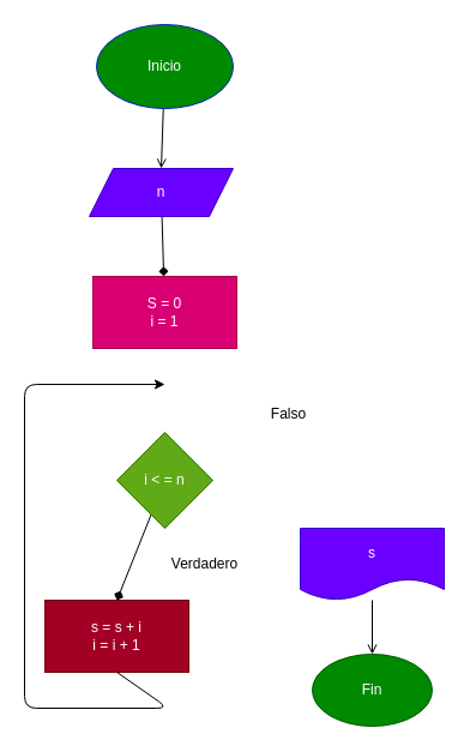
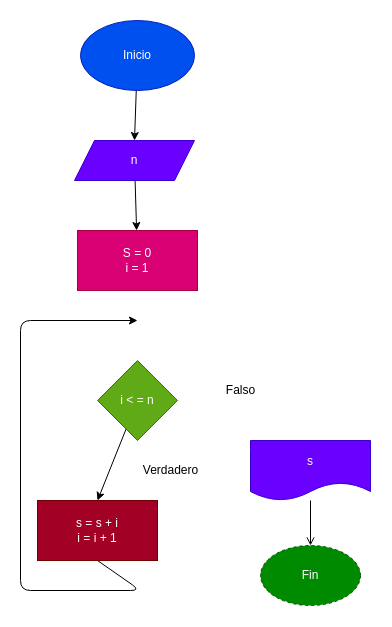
  <mxCell id="0" />
  <mxCell id="1" parent="0" />
- <mxCell id="2" style="edgeStyle=none;html=1;entryX=0.5;entryY=0;entryDx=0;entryDy=0;endArrow=open;" edge="1" parent="1" source="3" target="5"><mxGeometry relative="1" as="geometry" /></mxCell>
- <mxCell id="3" value="Inicio" style="ellipse;whiteSpace=wrap;html=1;fillColor=#008a00;fontColor=#ffffff;strokeColor=#001DBC;" vertex="1" parent="1"><mxGeometry x="80" y="20" width="114" height="70" as="geometry" /></mxCell>
- <mxCell id="4" style="edgeStyle=none;html=1;endArrow=diamond;" edge="1" parent="1" source="5" target="6"><mxGeometry relative="1" as="geometry" /></mxCell>
+ <mxCell id="2" style="edgeStyle=none;html=1;entryX=0.5;entryY=0;entryDx=0;entryDy=0;" edge="1" parent="1" source="3" target="5"><mxGeometry relative="1" as="geometry" /></mxCell>
+ <mxCell id="3" value="Inicio" style="ellipse;whiteSpace=wrap;html=1;fillColor=#0050ef;fontColor=#ffffff;strokeColor=#001DBC;" vertex="1" parent="1"><mxGeometry x="80" y="20" width="114" height="70" as="geometry" /></mxCell>
+ <mxCell id="4" style="edgeStyle=none;html=1;" edge="1" parent="1" source="5" target="6"><mxGeometry relative="1" as="geometry" /></mxCell>
  <mxCell id="5" value="n" style="shape=parallelogram;perimeter=parallelogramPerimeter;whiteSpace=wrap;html=1;fixedSize=1;fillColor=#6a00ff;fontColor=#ffffff;strokeColor=#3700CC;" vertex="1" parent="1"><mxGeometry x="74" y="140" width="120" height="40" as="geometry" /></mxCell>
  <mxCell id="6" value="S = 0&lt;br&gt;i = 1" style="rounded=0;whiteSpace=wrap;html=1;fillColor=#d80073;fontColor=#ffffff;strokeColor=#A50040;" vertex="1" parent="1"><mxGeometry x="77" y="230" width="120" height="60" as="geometry" /></mxCell>
- <mxCell id="7" style="edgeStyle=none;html=1;entryX=0.5;entryY=0;entryDx=0;entryDy=0;endArrow=diamond;" edge="1" parent="1" source="8" target="10"><mxGeometry relative="1" as="geometry" /></mxCell>
+ <mxCell id="7" style="edgeStyle=none;html=1;entryX=0.5;entryY=0;entryDx=0;entryDy=0;" edge="1" parent="1" source="8" target="10"><mxGeometry relative="1" as="geometry" /></mxCell>
  <mxCell id="8" value="i &amp;lt; = n" style="rhombus;whiteSpace=wrap;html=1;fillColor=#60a917;fontColor=#ffffff;strokeColor=#2D7600;" vertex="1" parent="1"><mxGeometry x="97" y="360" width="80" height="80" as="geometry" /></mxCell>
  <mxCell id="9" style="edgeStyle=none;html=1;exitX=0.5;exitY=1;exitDx=0;exitDy=0;" edge="1" parent="1" source="10"><mxGeometry relative="1" as="geometry"><mxPoint x="137" y="320" as="targetPoint" /><Array as="points"><mxPoint x="140" y="590" /><mxPoint x="20" y="590" /><mxPoint x="20" y="320" /></Array></mxGeometry></mxCell>
  <mxCell id="10" value="s = s + i&lt;br&gt;i = i + 1" style="rounded=0;whiteSpace=wrap;html=1;fillColor=#a20025;fontColor=#ffffff;strokeColor=#6F0000;" vertex="1" parent="1"><mxGeometry x="37" y="500" width="120" height="60" as="geometry" /></mxCell>
  <mxCell id="11" style="edgeStyle=none;html=1;entryX=0.5;entryY=0;entryDx=0;entryDy=0;endArrow=open;" edge="1" parent="1" source="12" target="15"><mxGeometry relative="1" as="geometry" /></mxCell>
  <mxCell id="12" value="s" style="shape=document;whiteSpace=wrap;html=1;boundedLbl=1;fillColor=#6a00ff;fontColor=#ffffff;strokeColor=#3700CC;" vertex="1" parent="1"><mxGeometry x="250" y="440" width="120" height="60" as="geometry" /></mxCell>
- <mxCell id="13" value="Falso" style="text;html=1;align=center;verticalAlign=middle;resizable=0;points=[];autosize=1;strokeColor=none;fillColor=none;" vertex="1" parent="1"><mxGeometry x="215" y="330" width="50" height="30" as="geometry" /></mxCell>
+ <mxCell id="13" value="Falso" style="text;html=1;align=center;verticalAlign=middle;resizable=0;points=[];autosize=1;strokeColor=none;fillColor=none;" vertex="1" parent="1"><mxGeometry x="215" y="375" width="50" height="30" as="geometry" /></mxCell>
  <mxCell id="14" value="Verdadero" style="text;html=1;align=center;verticalAlign=middle;resizable=0;points=[];autosize=1;strokeColor=none;fillColor=none;" vertex="1" parent="1"><mxGeometry x="130" y="455" width="80" height="30" as="geometry" /></mxCell>
- <mxCell id="15" value="Fin" style="ellipse;whiteSpace=wrap;html=1;fillColor=#008a00;fontColor=#ffffff;strokeColor=#005700;" vertex="1" parent="1"><mxGeometry x="260" y="545" width="100" height="60" as="geometry" /></mxCell>
+ <mxCell id="15" value="Fin" style="ellipse;whiteSpace=wrap;html=1;fillColor=#008a00;fontColor=#ffffff;strokeColor=#005700;dashed=1;" vertex="1" parent="1"><mxGeometry x="260" y="545" width="100" height="60" as="geometry" /></mxCell>
